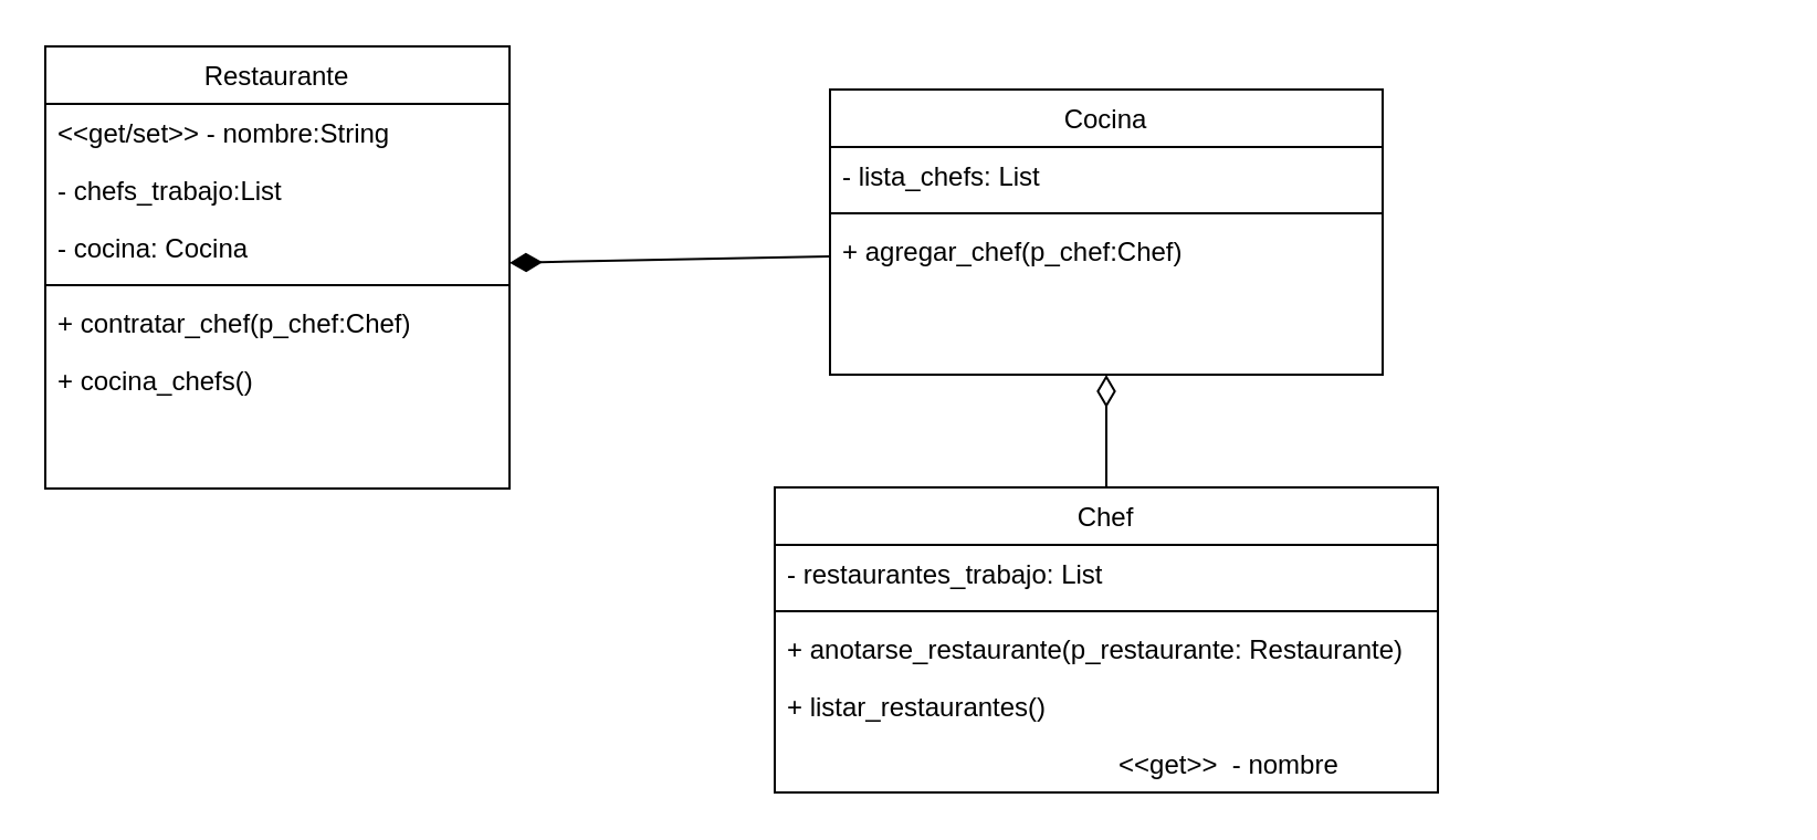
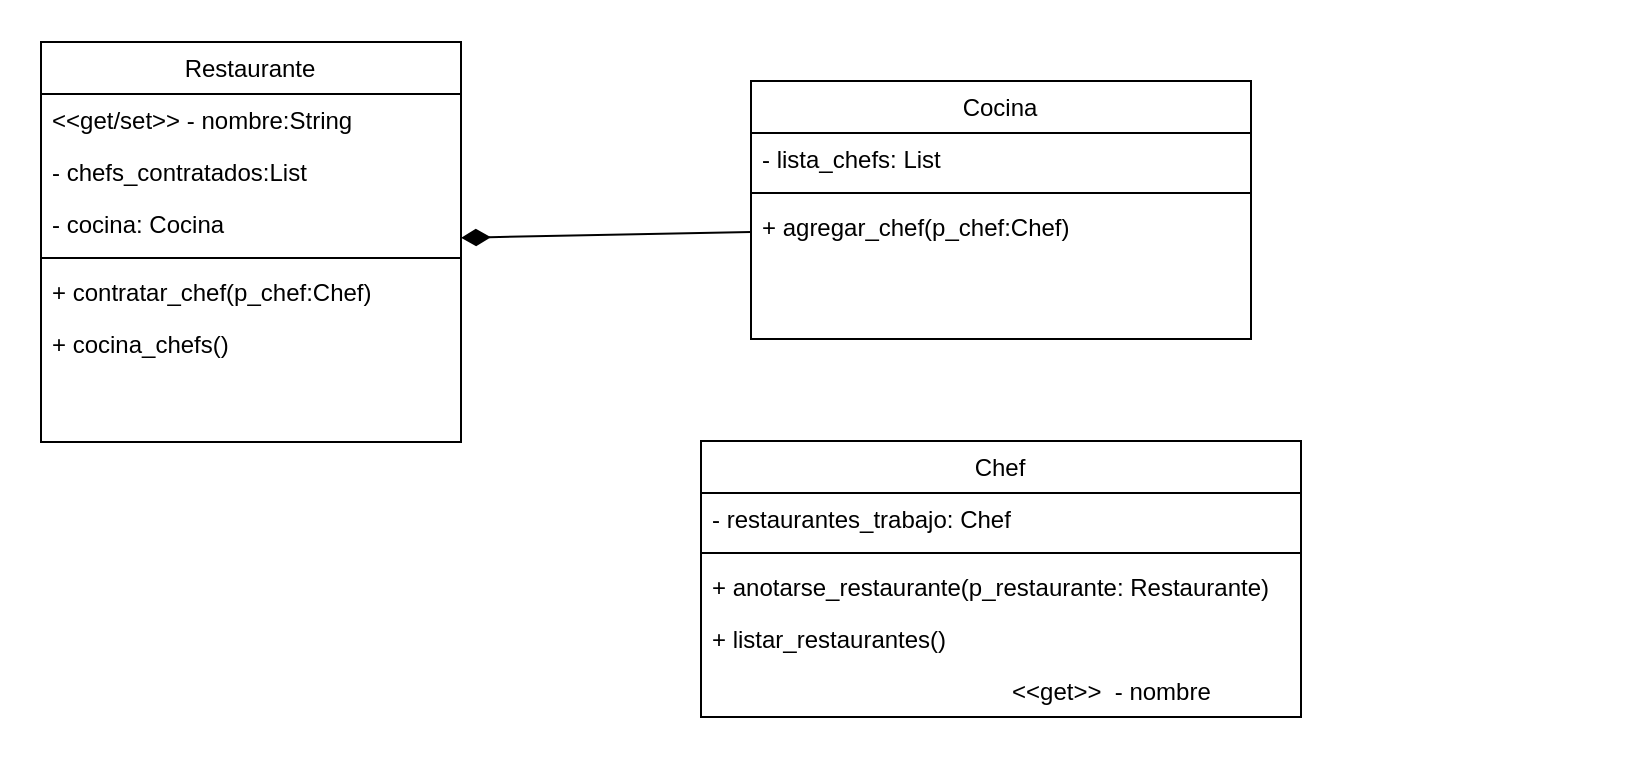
  <mxCell id="0" />
  <mxCell id="1" parent="0" />
  <mxCell id="2" value="Restaurante" style="swimlane;fontStyle=0;align=center;verticalAlign=top;childLayout=stackLayout;horizontal=1;startSize=26;horizontalStack=0;resizeParent=1;resizeLast=0;collapsible=1;marginBottom=0;rounded=0;shadow=0;strokeWidth=1;" parent="1" vertex="1"><mxGeometry x="20" y="20.5" width="210" height="200" as="geometry"><mxRectangle x="290" y="600.5" width="160" height="26" as="alternateBounds" /></mxGeometry></mxCell>
  <mxCell id="3" value="&lt;&lt;get/set&gt;&gt; - nombre:String" style="text;align=left;verticalAlign=top;spacingLeft=4;spacingRight=4;overflow=hidden;rotatable=0;points=[[0,0.5],[1,0.5]];portConstraint=eastwest;rounded=0;shadow=0;html=0;" parent="2" vertex="1"><mxGeometry y="26" width="210" height="26" as="geometry" /></mxCell>
- <mxCell id="4" value="- chefs_trabajo:List" style="text;align=left;verticalAlign=top;spacingLeft=4;spacingRight=4;overflow=hidden;rotatable=0;points=[[0,0.5],[1,0.5]];portConstraint=eastwest;" parent="2" vertex="1"><mxGeometry y="52" width="210" height="26" as="geometry" /></mxCell>
+ <mxCell id="4" value="- chefs_contratados:List" style="text;align=left;verticalAlign=top;spacingLeft=4;spacingRight=4;overflow=hidden;rotatable=0;points=[[0,0.5],[1,0.5]];portConstraint=eastwest;" parent="2" vertex="1"><mxGeometry y="52" width="210" height="26" as="geometry" /></mxCell>
  <mxCell id="5" value="- cocina: Cocina" style="text;align=left;verticalAlign=top;spacingLeft=4;spacingRight=4;overflow=hidden;rotatable=0;points=[[0,0.5],[1,0.5]];portConstraint=eastwest;rounded=0;shadow=0;html=0;" parent="2" vertex="1"><mxGeometry y="78" width="210" height="26" as="geometry" /></mxCell>
  <mxCell id="6" value="" style="line;html=1;strokeWidth=1;align=left;verticalAlign=middle;spacingTop=-1;spacingLeft=3;spacingRight=3;rotatable=0;labelPosition=right;points=[];portConstraint=eastwest;" parent="2" vertex="1"><mxGeometry y="104" width="210" height="8" as="geometry" /></mxCell>
  <mxCell id="7" value="+ contratar_chef(p_chef:Chef)" style="text;align=left;verticalAlign=top;spacingLeft=4;spacingRight=4;overflow=hidden;rotatable=0;points=[[0,0.5],[1,0.5]];portConstraint=eastwest;" parent="2" vertex="1"><mxGeometry y="112" width="210" height="26" as="geometry" /></mxCell>
  <mxCell id="8" value="+ cocina_chefs()" style="text;align=left;verticalAlign=top;spacingLeft=4;spacingRight=4;overflow=hidden;rotatable=0;points=[[0,0.5],[1,0.5]];portConstraint=eastwest;" parent="2" vertex="1"><mxGeometry y="138" width="210" height="26" as="geometry" /></mxCell>
- <mxCell id="9" style="edgeStyle=orthogonalEdgeStyle;rounded=0;orthogonalLoop=1;jettySize=auto;html=1;entryX=0.5;entryY=1;entryDx=0;entryDy=0;endArrow=diamondThin;endFill=0;startSize=12;endSize=12;" parent="1" source="10" target="15" edge="1"><mxGeometry relative="1" as="geometry" /></mxCell>
  <mxCell id="10" value="Chef" style="swimlane;fontStyle=0;align=center;verticalAlign=top;childLayout=stackLayout;horizontal=1;startSize=26;horizontalStack=0;resizeParent=1;resizeLast=0;collapsible=1;marginBottom=0;rounded=0;shadow=0;strokeWidth=1;" parent="1" vertex="1"><mxGeometry x="350" y="220" width="300" height="138" as="geometry"><mxRectangle x="640" y="860" width="160" height="26" as="alternateBounds" /></mxGeometry></mxCell>
- <mxCell id="11" value="- restaurantes_trabajo: List" style="text;align=left;verticalAlign=top;spacingLeft=4;spacingRight=4;overflow=hidden;rotatable=0;points=[[0,0.5],[1,0.5]];portConstraint=eastwest;rounded=0;shadow=0;html=0;" parent="10" vertex="1"><mxGeometry y="26" width="300" height="26" as="geometry" /></mxCell>
+ <mxCell id="11" value="- restaurantes_trabajo: Chef" style="text;align=left;verticalAlign=top;spacingLeft=4;spacingRight=4;overflow=hidden;rotatable=0;points=[[0,0.5],[1,0.5]];portConstraint=eastwest;rounded=0;shadow=0;html=0;" parent="10" vertex="1"><mxGeometry y="26" width="300" height="26" as="geometry" /></mxCell>
  <mxCell id="12" value="" style="line;html=1;strokeWidth=1;align=left;verticalAlign=middle;spacingTop=-1;spacingLeft=3;spacingRight=3;rotatable=0;labelPosition=right;points=[];portConstraint=eastwest;" parent="10" vertex="1"><mxGeometry y="52" width="300" height="8" as="geometry" /></mxCell>
  <mxCell id="13" value="+ anotarse_restaurante(p_restaurante: Restaurante)" style="text;align=left;verticalAlign=top;spacingLeft=4;spacingRight=4;overflow=hidden;rotatable=0;points=[[0,0.5],[1,0.5]];portConstraint=eastwest;" parent="10" vertex="1"><mxGeometry y="60" width="300" height="26" as="geometry" /></mxCell>
  <mxCell id="14" value="+ listar_restaurantes()" style="text;align=left;verticalAlign=top;spacingLeft=4;spacingRight=4;overflow=hidden;rotatable=0;points=[[0,0.5],[1,0.5]];portConstraint=eastwest;" parent="10" vertex="1"><mxGeometry y="86" width="300" height="26" as="geometry" /></mxCell>
  <mxCell id="15" value="Cocina" style="swimlane;fontStyle=0;align=center;verticalAlign=top;childLayout=stackLayout;horizontal=1;startSize=26;horizontalStack=0;resizeParent=1;resizeLast=0;collapsible=1;marginBottom=0;rounded=0;shadow=0;strokeWidth=1;" parent="1" vertex="1"><mxGeometry x="375" y="40" width="250" height="129" as="geometry"><mxRectangle x="645" y="600.5" width="160" height="26" as="alternateBounds" /></mxGeometry></mxCell>
  <mxCell id="16" value="- lista_chefs: List" style="text;align=left;verticalAlign=top;spacingLeft=4;spacingRight=4;overflow=hidden;rotatable=0;points=[[0,0.5],[1,0.5]];portConstraint=eastwest;" parent="15" vertex="1"><mxGeometry y="26" width="250" height="26" as="geometry" /></mxCell>
  <mxCell id="17" value="" style="line;html=1;strokeWidth=1;align=left;verticalAlign=middle;spacingTop=-1;spacingLeft=3;spacingRight=3;rotatable=0;labelPosition=right;points=[];portConstraint=eastwest;" parent="15" vertex="1"><mxGeometry y="52" width="250" height="8" as="geometry" /></mxCell>
  <mxCell id="18" value="+ agregar_chef(p_chef:Chef)" style="text;align=left;verticalAlign=top;spacingLeft=4;spacingRight=4;overflow=hidden;rotatable=0;points=[[0,0.5],[1,0.5]];portConstraint=eastwest;" parent="15" vertex="1"><mxGeometry y="60" width="250" height="26" as="geometry" /></mxCell>
  <mxCell id="19" value="&lt;&lt;get&gt;&gt;  - nombre" style="text;align=left;verticalAlign=top;spacingLeft=4;spacingRight=4;overflow=hidden;rotatable=0;points=[[0,0.5],[1,0.5]];portConstraint=eastwest;" parent="1" vertex="1"><mxGeometry x="500" y="332" width="300" height="26" as="geometry" /></mxCell>
  <mxCell id="20" style="rounded=0;orthogonalLoop=1;jettySize=auto;html=1;endSize=12;endArrow=diamondThin;endFill=1;" parent="1" source="18" target="2" edge="1"><mxGeometry relative="1" as="geometry" /></mxCell>
